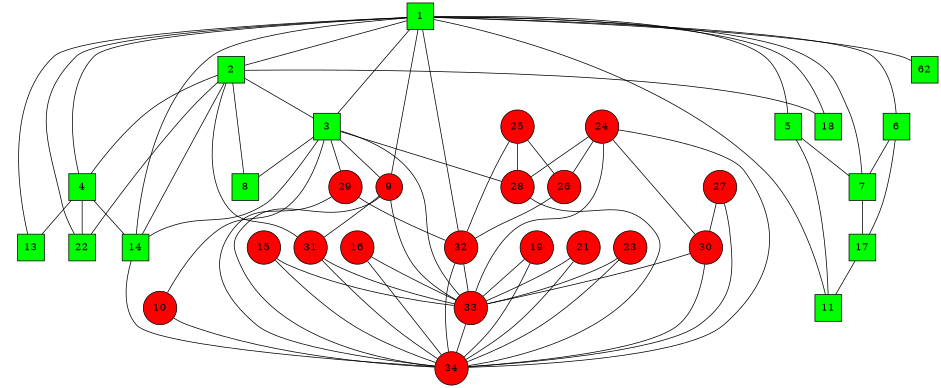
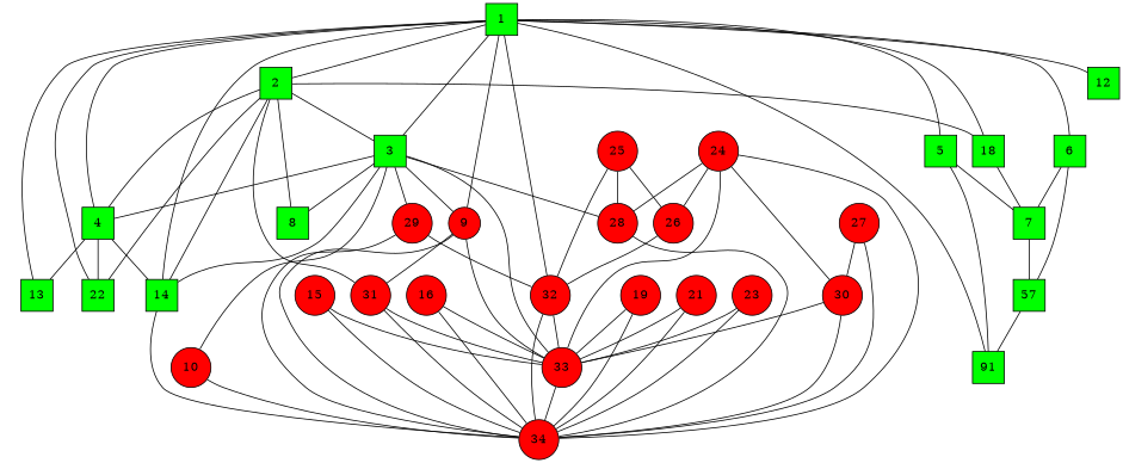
  graph {
    fontname="DejaVu Serif"
    node [fillcolor=red fontname="DejaVu Serif" shape=circle style=filled]
    edge [fontname="DejaVu Serif"]
    1 [fillcolor=green shape=square]
    2 [fillcolor=green shape=square]
    3 [fillcolor=green shape=square]
    4 [fillcolor=green shape=square]
    5 [fillcolor=green shape=square]
    6 [fillcolor=green shape=square]
    7 [fillcolor=green shape=square]
    9
-   11 [fillcolor=green shape=square]
-   12 [fillcolor=green shape=square label=62]
+   11 [fillcolor=green shape=square label=91]
+   12 [fillcolor=green shape=square]
    13 [fillcolor=green shape=square]
    14 [fillcolor=green shape=square]
    18 [fillcolor=green shape=square]
    22 [fillcolor=green shape=square]
    32
    8 [fillcolor=green shape=square]
    31
    10
    28
    29
    33
-   17 [fillcolor=green shape=square]
+   17 [fillcolor=green shape=square label=57]
    34
    24
    26
    30
    25
    27
    15
    16
    19
    21
    23
    1 -- 2
    1 -- 3
    1 -- 4
    1 -- 5
    1 -- 6
-   1 -- 7
+   18 -- 7
    1 -- 9
    1 -- 11
    1 -- 12
    1 -- 13
    1 -- 14
    1 -- 18
    1 -- 22
    1 -- 32
    2 -- 3
    2 -- 4
    2 -- 14
    2 -- 18
    2 -- 22
    2 -- 8
    2 -- 31
+   3 -- 4
    3 -- 9
    3 -- 14
    3 -- 8
    3 -- 10
    3 -- 28
    3 -- 29
    3 -- 33
    4 -- 13
    4 -- 14
    4 -- 22
    5 -- 7
    5 -- 11
    6 -- 7
    6 -- 17
    7 -- 17
    9 -- 31
    9 -- 33
    9 -- 34
    14 -- 34
    32 -- 33
    32 -- 34
    31 -- 33
    31 -- 34
    10 -- 34
    28 -- 34
    29 -- 32
    29 -- 34
    33 -- 34
    17 -- 11
    24 -- 28
    24 -- 33
    24 -- 34
    24 -- 26
    24 -- 30
    26 -- 32
    30 -- 33
    30 -- 34
    25 -- 32
    25 -- 28
    25 -- 26
    27 -- 34
    27 -- 30
    15 -- 33
    15 -- 34
    16 -- 33
    16 -- 34
    19 -- 33
    19 -- 34
    21 -- 33
    21 -- 34
    23 -- 33
    23 -- 34
  }
